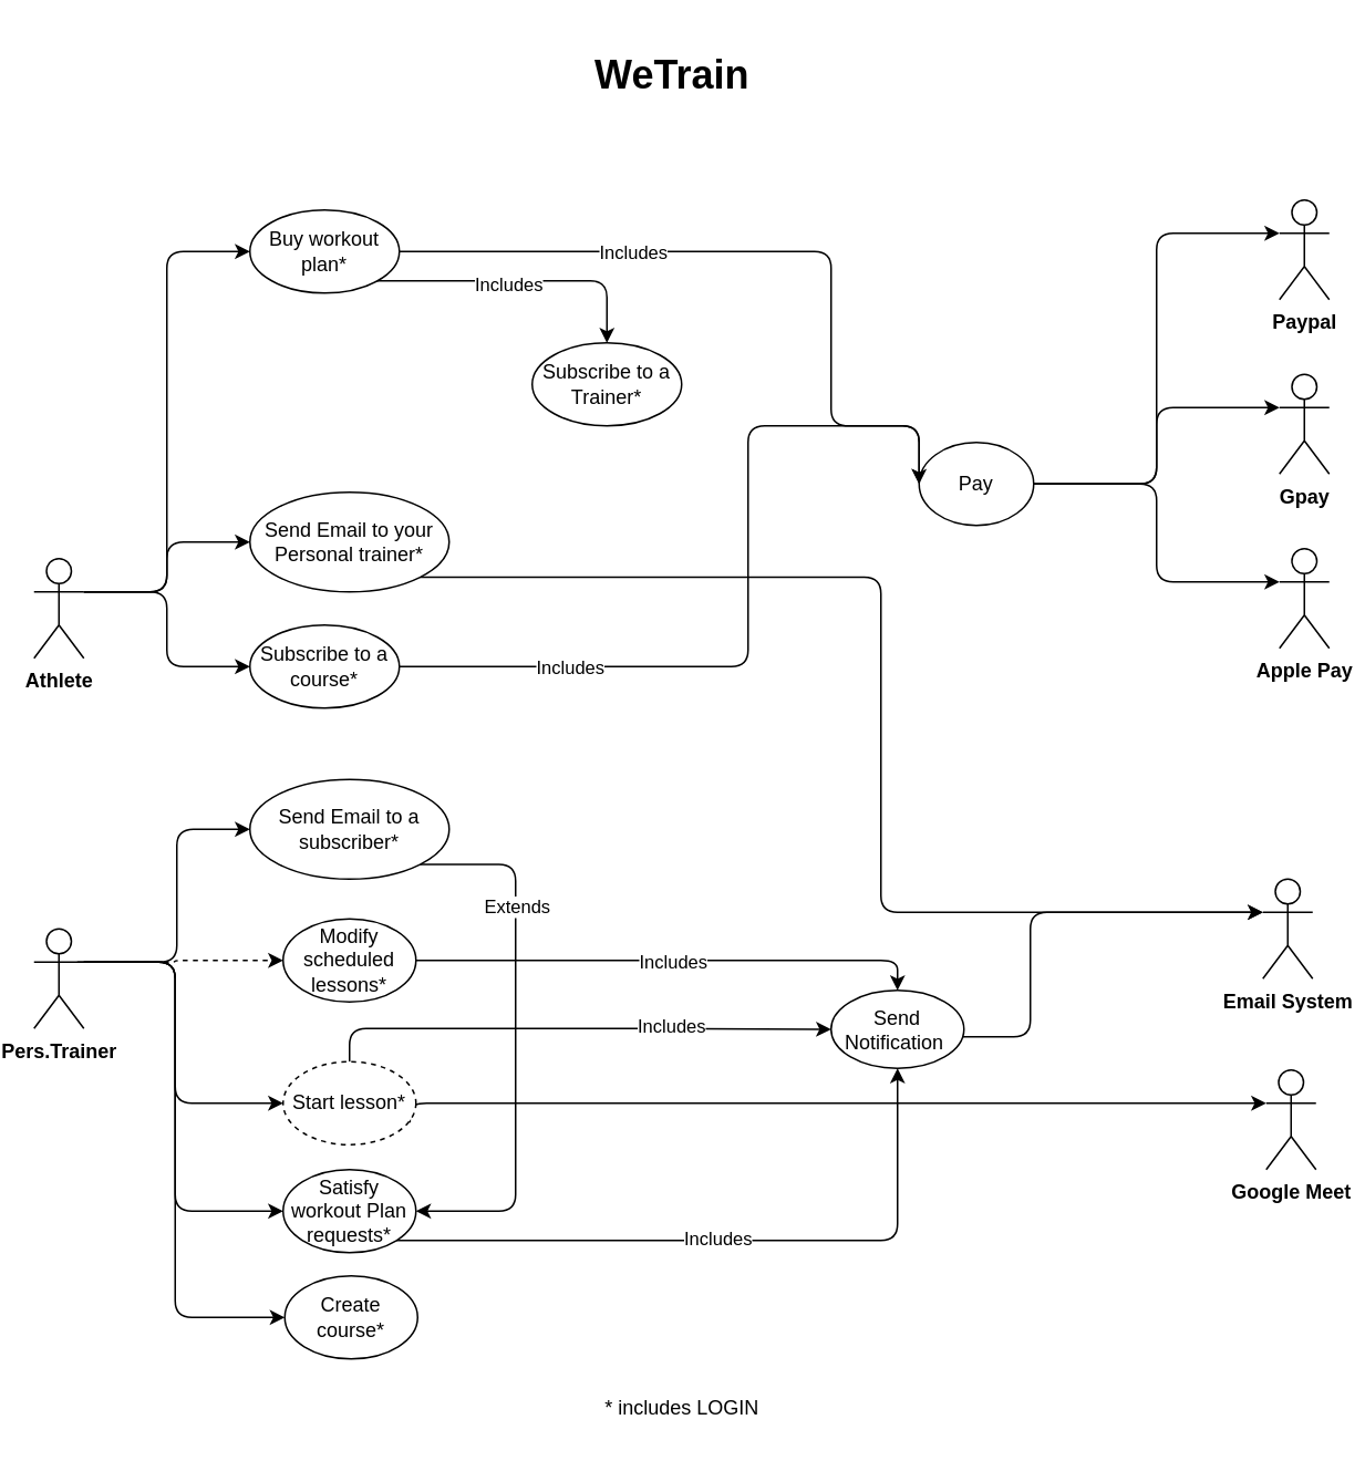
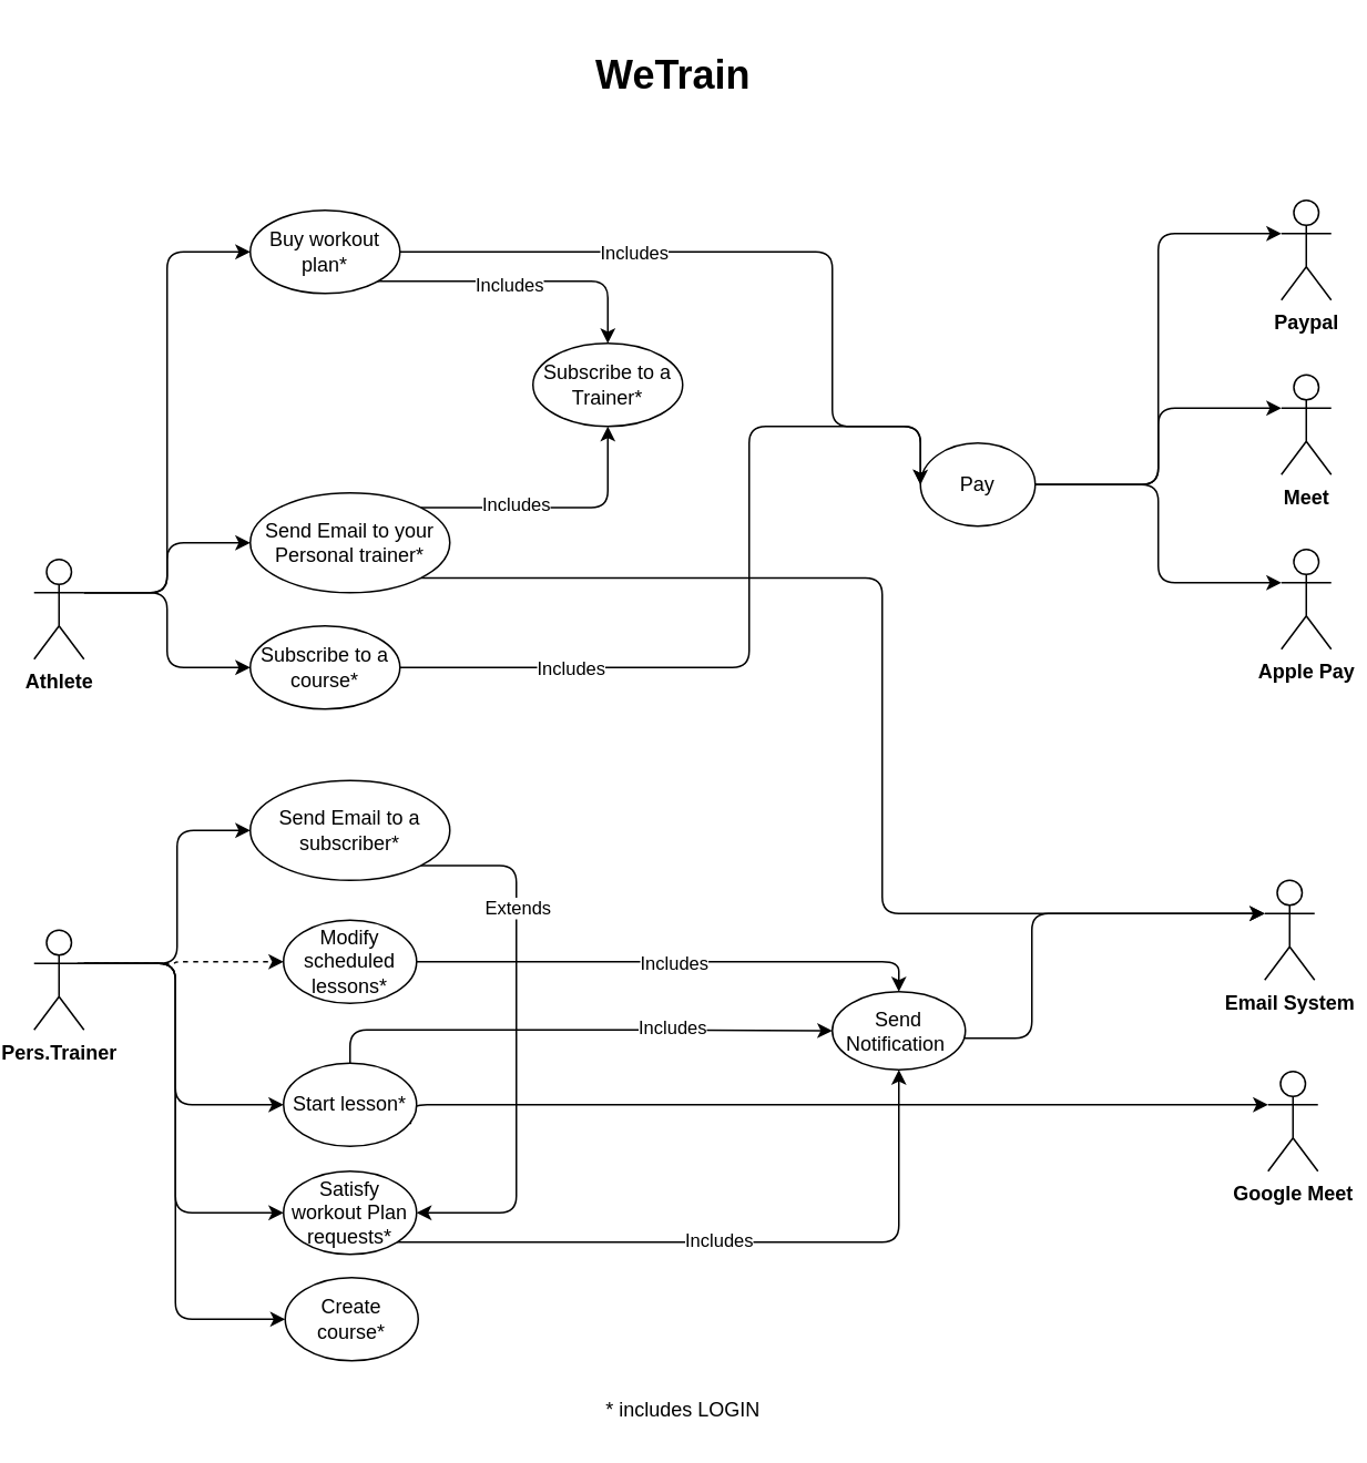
  <mxCell id="0" />
  <mxCell id="1" parent="0" />
  <mxCell id="2" style="edgeStyle=orthogonalEdgeStyle;rounded=1;orthogonalLoop=1;jettySize=auto;html=1;exitX=1;exitY=0.333;exitDx=0;exitDy=0;exitPerimeter=0;entryX=0;entryY=0.5;entryDx=0;entryDy=0;" parent="1" source="5" target="32" edge="1"><mxGeometry relative="1" as="geometry" /></mxCell>
  <mxCell id="3" style="edgeStyle=orthogonalEdgeStyle;rounded=1;orthogonalLoop=1;jettySize=auto;html=1;exitX=1;exitY=0.333;exitDx=0;exitDy=0;exitPerimeter=0;entryX=0;entryY=0.5;entryDx=0;entryDy=0;" parent="1" source="5" target="27" edge="1"><mxGeometry relative="1" as="geometry" /></mxCell>
  <mxCell id="4" style="edgeStyle=orthogonalEdgeStyle;rounded=1;orthogonalLoop=1;jettySize=auto;html=1;exitX=1;exitY=0.333;exitDx=0;exitDy=0;exitPerimeter=0;entryX=0;entryY=0.5;entryDx=0;entryDy=0;" parent="1" source="5" target="47" edge="1"><mxGeometry relative="1" as="geometry" /></mxCell>
  <mxCell id="5" value="&lt;b&gt;Athlete&lt;/b&gt;" style="shape=umlActor;verticalLabelPosition=bottom;verticalAlign=top;html=1;outlineConnect=0;rounded=1;" parent="1" vertex="1"><mxGeometry x="20" y="336" width="30" height="60" as="geometry" /></mxCell>
  <mxCell id="6" style="edgeStyle=orthogonalEdgeStyle;rounded=1;orthogonalLoop=1;jettySize=auto;html=1;exitX=1;exitY=0.333;exitDx=0;exitDy=0;exitPerimeter=0;entryX=0;entryY=0.5;entryDx=0;entryDy=0;entryPerimeter=0;dashed=1;" parent="1" source="11" target="18" edge="1"><mxGeometry relative="1" as="geometry"><mxPoint x="45" y="579" as="sourcePoint" /><mxPoint x="165" y="564" as="targetPoint" /><Array as="points"><mxPoint x="105" y="579" /><mxPoint x="105" y="578" /></Array></mxGeometry></mxCell>
  <mxCell id="7" style="edgeStyle=orthogonalEdgeStyle;rounded=1;orthogonalLoop=1;jettySize=auto;html=1;exitX=1;exitY=0.333;exitDx=0;exitDy=0;exitPerimeter=0;entryX=0;entryY=0.5;entryDx=0;entryDy=0;" parent="1" source="11" target="21" edge="1"><mxGeometry relative="1" as="geometry"><mxPoint x="45" y="579" as="sourcePoint" /><mxPoint x="170" y="664" as="targetPoint" /><Array as="points"><mxPoint x="105" y="579" /><mxPoint x="105" y="664" /></Array></mxGeometry></mxCell>
  <mxCell id="8" style="edgeStyle=orthogonalEdgeStyle;rounded=1;orthogonalLoop=1;jettySize=auto;html=1;entryX=0;entryY=0.5;entryDx=0;entryDy=0;exitX=1;exitY=0.333;exitDx=0;exitDy=0;exitPerimeter=0;" parent="1" source="11" target="35" edge="1"><mxGeometry relative="1" as="geometry"><mxPoint x="35" y="579" as="sourcePoint" /><mxPoint x="170" y="824" as="targetPoint" /><Array as="points"><mxPoint x="105" y="579" /><mxPoint x="105" y="729" /></Array></mxGeometry></mxCell>
  <mxCell id="9" style="edgeStyle=orthogonalEdgeStyle;rounded=1;orthogonalLoop=1;jettySize=auto;html=1;exitX=1;exitY=0.333;exitDx=0;exitDy=0;exitPerimeter=0;entryX=0;entryY=0.5;entryDx=0;entryDy=0;" parent="1" source="11" target="42" edge="1"><mxGeometry relative="1" as="geometry"><mxPoint x="34" y="579" as="sourcePoint" /><mxPoint x="169" y="864" as="targetPoint" /><Array as="points"><mxPoint x="105" y="579" /><mxPoint x="105" y="793" /></Array></mxGeometry></mxCell>
  <mxCell id="10" style="edgeStyle=orthogonalEdgeStyle;rounded=1;orthogonalLoop=1;jettySize=auto;html=1;exitX=1;exitY=0.333;exitDx=0;exitDy=0;exitPerimeter=0;entryX=0;entryY=0.5;entryDx=0;entryDy=0;" parent="1" target="51" edge="1"><mxGeometry relative="1" as="geometry"><mxPoint x="46" y="579" as="sourcePoint" /><mxPoint x="146" y="499" as="targetPoint" /><Array as="points"><mxPoint x="106" y="579" /><mxPoint x="106" y="499" /></Array></mxGeometry></mxCell>
  <mxCell id="11" value="&lt;b&gt;Pers.Trainer&lt;/b&gt;" style="shape=umlActor;verticalLabelPosition=bottom;verticalAlign=top;html=1;outlineConnect=0;rounded=1;" parent="1" vertex="1"><mxGeometry x="20" y="559" width="30" height="60" as="geometry" /></mxCell>
  <mxCell id="12" value="&lt;b&gt;Paypal&lt;/b&gt;" style="shape=umlActor;verticalLabelPosition=bottom;verticalAlign=top;html=1;outlineConnect=0;rounded=1;" parent="1" vertex="1"><mxGeometry x="770" y="120" width="30" height="60" as="geometry" /></mxCell>
- <mxCell id="13" value="&lt;b&gt;Gpay&lt;/b&gt;" style="shape=umlActor;verticalLabelPosition=bottom;verticalAlign=top;html=1;outlineConnect=0;rounded=1;" parent="1" vertex="1"><mxGeometry x="770" y="225" width="30" height="60" as="geometry" /></mxCell>
+ <mxCell id="13" value="&lt;b&gt;Meet&lt;/b&gt;" style="shape=umlActor;verticalLabelPosition=bottom;verticalAlign=top;html=1;outlineConnect=0;rounded=1;" parent="1" vertex="1"><mxGeometry x="770" y="225" width="30" height="60" as="geometry" /></mxCell>
  <mxCell id="14" value="&lt;h1&gt;WeTrain&lt;/h1&gt;" style="text;html=1;align=center;verticalAlign=middle;resizable=0;points=[];autosize=1;strokeColor=none;fillColor=none;rounded=1;" parent="1" vertex="1"><mxGeometry x="349" y="20" width="110" height="50" as="geometry" /></mxCell>
  <mxCell id="15" style="edgeStyle=orthogonalEdgeStyle;rounded=1;orthogonalLoop=1;jettySize=auto;html=1;exitX=0.955;exitY=0.732;exitDx=0;exitDy=0;entryX=0;entryY=0.333;entryDx=0;entryDy=0;entryPerimeter=0;exitPerimeter=0;" parent="1" source="21" target="41" edge="1"><mxGeometry relative="1" as="geometry"><Array as="points"><mxPoint x="246" y="664" /></Array></mxGeometry></mxCell>
  <mxCell id="16" style="edgeStyle=orthogonalEdgeStyle;rounded=1;orthogonalLoop=1;jettySize=auto;html=1;exitX=1;exitY=0.5;exitDx=0;exitDy=0;entryX=0.5;entryY=0;entryDx=0;entryDy=0;" parent="1" source="18" target="23" edge="1"><mxGeometry relative="1" as="geometry"><Array as="points"><mxPoint x="250" y="578" /><mxPoint x="540" y="578" /></Array></mxGeometry></mxCell>
  <mxCell id="17" value="Includes" style="edgeLabel;html=1;align=center;verticalAlign=middle;resizable=0;points=[];rounded=1;" parent="16" vertex="1" connectable="0"><mxGeometry x="0.023" y="-1" relative="1" as="geometry"><mxPoint x="-4" y="-1" as="offset" /></mxGeometry></mxCell>
  <mxCell id="18" value="Modify scheduled lessons*" style="ellipse;whiteSpace=wrap;html=1;rounded=1;" parent="1" vertex="1"><mxGeometry x="170" y="553" width="80" height="50" as="geometry" /></mxCell>
  <mxCell id="19" style="edgeStyle=orthogonalEdgeStyle;rounded=1;orthogonalLoop=1;jettySize=auto;html=1;exitX=0.5;exitY=0;exitDx=0;exitDy=0;entryX=0;entryY=0.5;entryDx=0;entryDy=0;" parent="1" source="21" target="23" edge="1"><mxGeometry relative="1" as="geometry" /></mxCell>
  <mxCell id="20" value="Includes" style="edgeLabel;html=1;align=center;verticalAlign=middle;resizable=0;points=[];rounded=1;" parent="19" vertex="1" connectable="0"><mxGeometry x="0.294" y="3" relative="1" as="geometry"><mxPoint x="13" y="1" as="offset" /></mxGeometry></mxCell>
- <mxCell id="21" value="Start lesson*" style="ellipse;whiteSpace=wrap;html=1;rounded=1;dashed=1;" parent="1" vertex="1"><mxGeometry x="170" y="639" width="80" height="50" as="geometry" /></mxCell>
+ <mxCell id="21" value="Start lesson*" style="ellipse;whiteSpace=wrap;html=1;rounded=1;" parent="1" vertex="1"><mxGeometry x="170" y="639" width="80" height="50" as="geometry" /></mxCell>
  <mxCell id="22" style="edgeStyle=orthogonalEdgeStyle;rounded=1;orthogonalLoop=1;jettySize=auto;html=1;entryX=0;entryY=0.333;entryDx=0;entryDy=0;entryPerimeter=0;" parent="1" source="23" target="44" edge="1"><mxGeometry relative="1" as="geometry"><Array as="points"><mxPoint x="620" y="624" /><mxPoint x="620" y="549" /></Array></mxGeometry></mxCell>
  <mxCell id="23" value="Send Notification&amp;nbsp;" style="ellipse;whiteSpace=wrap;html=1;rounded=1;" parent="1" vertex="1"><mxGeometry x="500" y="596" width="80" height="47" as="geometry" /></mxCell>
+ <mxCell id="24" style="edgeStyle=orthogonalEdgeStyle;rounded=1;orthogonalLoop=1;jettySize=auto;html=1;entryX=0.5;entryY=1;entryDx=0;entryDy=0;exitX=1;exitY=0;exitDx=0;exitDy=0;" parent="1" source="27" target="48" edge="1"><mxGeometry relative="1" as="geometry"><mxPoint x="470" y="226" as="targetPoint" /><Array as="points"><mxPoint x="365" y="305" /></Array></mxGeometry></mxCell>
+ <mxCell id="25" value="Includes" style="edgeLabel;html=1;align=center;verticalAlign=middle;resizable=0;points=[];rounded=1;" parent="24" vertex="1" connectable="0"><mxGeometry x="-0.612" y="1" relative="1" as="geometry"><mxPoint x="26" y="-1" as="offset" /></mxGeometry></mxCell>
  <mxCell id="26" style="edgeStyle=orthogonalEdgeStyle;rounded=1;orthogonalLoop=1;jettySize=auto;html=1;exitX=1;exitY=1;exitDx=0;exitDy=0;entryX=0;entryY=0.333;entryDx=0;entryDy=0;entryPerimeter=0;" parent="1" source="27" target="44" edge="1"><mxGeometry relative="1" as="geometry"><Array as="points"><mxPoint x="530" y="347" /><mxPoint x="530" y="549" /></Array></mxGeometry></mxCell>
  <mxCell id="27" value="Send Email to your Personal trainer*" style="ellipse;whiteSpace=wrap;html=1;rounded=1;" parent="1" vertex="1"><mxGeometry x="150" y="296" width="120" height="60" as="geometry" /></mxCell>
  <mxCell id="28" style="edgeStyle=orthogonalEdgeStyle;rounded=1;orthogonalLoop=1;jettySize=auto;html=1;exitX=1;exitY=0.5;exitDx=0;exitDy=0;entryX=0;entryY=0.5;entryDx=0;entryDy=0;" parent="1" source="32" target="39" edge="1"><mxGeometry relative="1" as="geometry"><Array as="points"><mxPoint x="500" y="151" /><mxPoint x="500" y="256" /></Array><mxPoint x="470" y="176" as="targetPoint" /></mxGeometry></mxCell>
  <mxCell id="29" value="Includes" style="edgeLabel;html=1;align=center;verticalAlign=middle;resizable=0;points=[];rounded=1;" parent="28" vertex="1" connectable="0"><mxGeometry x="-0.756" relative="1" as="geometry"><mxPoint x="85" as="offset" /></mxGeometry></mxCell>
  <mxCell id="30" style="edgeStyle=orthogonalEdgeStyle;rounded=1;orthogonalLoop=1;jettySize=auto;html=1;exitX=1;exitY=1;exitDx=0;exitDy=0;entryX=0.5;entryY=0;entryDx=0;entryDy=0;" parent="1" source="32" target="48" edge="1"><mxGeometry relative="1" as="geometry"><Array as="points"><mxPoint x="365" y="169" /></Array></mxGeometry></mxCell>
  <mxCell id="31" value="Includes" style="edgeLabel;html=1;align=center;verticalAlign=middle;resizable=0;points=[];rounded=1;" parent="30" vertex="1" connectable="0"><mxGeometry x="-0.103" y="-1" relative="1" as="geometry"><mxPoint y="1" as="offset" /></mxGeometry></mxCell>
  <mxCell id="32" value="Buy workout plan*" style="ellipse;whiteSpace=wrap;html=1;rounded=1;" parent="1" vertex="1"><mxGeometry x="150" y="126" width="90" height="50" as="geometry" /></mxCell>
  <mxCell id="33" style="edgeStyle=orthogonalEdgeStyle;rounded=1;orthogonalLoop=1;jettySize=auto;html=1;exitX=1;exitY=1;exitDx=0;exitDy=0;entryX=0.5;entryY=1;entryDx=0;entryDy=0;" parent="1" source="35" target="23" edge="1"><mxGeometry relative="1" as="geometry" /></mxCell>
  <mxCell id="34" value="Includes" style="edgeLabel;html=1;align=center;verticalAlign=middle;resizable=0;points=[];rounded=1;" parent="33" vertex="1" connectable="0"><mxGeometry x="-0.05" y="1" relative="1" as="geometry"><mxPoint as="offset" /></mxGeometry></mxCell>
  <mxCell id="35" value="Satisfy workout Plan requests*" style="ellipse;whiteSpace=wrap;html=1;rounded=1;" parent="1" vertex="1"><mxGeometry x="170" y="704" width="80" height="50" as="geometry" /></mxCell>
  <mxCell id="36" style="edgeStyle=orthogonalEdgeStyle;rounded=1;orthogonalLoop=1;jettySize=auto;html=1;exitX=1;exitY=0.5;exitDx=0;exitDy=0;entryX=0;entryY=0.333;entryDx=0;entryDy=0;entryPerimeter=0;" parent="1" source="39" target="12" edge="1"><mxGeometry relative="1" as="geometry" /></mxCell>
  <mxCell id="37" style="edgeStyle=orthogonalEdgeStyle;rounded=1;orthogonalLoop=1;jettySize=auto;html=1;exitX=1;exitY=0.5;exitDx=0;exitDy=0;entryX=0;entryY=0.333;entryDx=0;entryDy=0;entryPerimeter=0;" parent="1" source="39" target="13" edge="1"><mxGeometry relative="1" as="geometry" /></mxCell>
  <mxCell id="38" style="edgeStyle=orthogonalEdgeStyle;rounded=1;orthogonalLoop=1;jettySize=auto;html=1;exitX=1;exitY=0.5;exitDx=0;exitDy=0;entryX=0;entryY=0.333;entryDx=0;entryDy=0;entryPerimeter=0;" parent="1" source="39" target="40" edge="1"><mxGeometry relative="1" as="geometry" /></mxCell>
  <mxCell id="39" value="Pay" style="ellipse;whiteSpace=wrap;html=1;rounded=1;" parent="1" vertex="1"><mxGeometry x="553" y="266" width="69" height="50" as="geometry" /></mxCell>
  <mxCell id="40" value="&lt;b&gt;Apple Pay&lt;/b&gt;" style="shape=umlActor;verticalLabelPosition=bottom;verticalAlign=top;html=1;outlineConnect=0;rounded=1;" parent="1" vertex="1"><mxGeometry x="770" y="330" width="30" height="60" as="geometry" /></mxCell>
  <mxCell id="41" value="&lt;b&gt;Google Meet&lt;br&gt;&lt;/b&gt;" style="shape=umlActor;verticalLabelPosition=bottom;verticalAlign=top;html=1;outlineConnect=0;rounded=1;" parent="1" vertex="1"><mxGeometry x="762" y="644" width="30" height="60" as="geometry" /></mxCell>
  <mxCell id="42" value="Create course*" style="ellipse;whiteSpace=wrap;html=1;rounded=1;" parent="1" vertex="1"><mxGeometry x="171" y="768" width="80" height="50" as="geometry" /></mxCell>
  <mxCell id="43" value="* includes LOGIN" style="text;html=1;align=center;verticalAlign=middle;resizable=0;points=[];autosize=1;strokeColor=none;fillColor=none;rounded=1;" parent="1" vertex="1"><mxGeometry x="355" y="838" width="110" height="20" as="geometry" /></mxCell>
  <mxCell id="44" value="&lt;b&gt;Email System&lt;br&gt;&lt;/b&gt;" style="shape=umlActor;verticalLabelPosition=bottom;verticalAlign=top;html=1;outlineConnect=0;rounded=1;" parent="1" vertex="1"><mxGeometry x="760" y="529" width="30" height="60" as="geometry" /></mxCell>
  <mxCell id="45" style="edgeStyle=orthogonalEdgeStyle;rounded=1;orthogonalLoop=1;jettySize=auto;html=1;entryX=0;entryY=0.5;entryDx=0;entryDy=0;" parent="1" source="47" target="39" edge="1"><mxGeometry relative="1" as="geometry"><Array as="points"><mxPoint x="450" y="401" /><mxPoint x="450" y="256" /></Array></mxGeometry></mxCell>
  <mxCell id="46" value="Includes" style="edgeLabel;html=1;align=center;verticalAlign=middle;resizable=0;points=[];rounded=1;" parent="45" vertex="1" connectable="0"><mxGeometry x="-0.587" y="-3" relative="1" as="geometry"><mxPoint y="-3" as="offset" /></mxGeometry></mxCell>
  <mxCell id="47" value="Subscribe to a course*" style="ellipse;whiteSpace=wrap;html=1;rounded=1;" parent="1" vertex="1"><mxGeometry x="150" y="376" width="90" height="50" as="geometry" /></mxCell>
  <mxCell id="48" value="Subscribe to a Trainer*" style="ellipse;whiteSpace=wrap;html=1;rounded=1;" parent="1" vertex="1"><mxGeometry x="320" y="206" width="90" height="50" as="geometry" /></mxCell>
  <mxCell id="49" style="edgeStyle=orthogonalEdgeStyle;rounded=1;orthogonalLoop=1;jettySize=auto;html=1;exitX=1;exitY=1;exitDx=0;exitDy=0;entryX=1;entryY=0.5;entryDx=0;entryDy=0;" parent="1" source="51" target="35" edge="1"><mxGeometry relative="1" as="geometry"><Array as="points"><mxPoint x="310" y="520" /><mxPoint x="310" y="729" /></Array></mxGeometry></mxCell>
  <mxCell id="50" value="Extends" style="edgeLabel;html=1;align=center;verticalAlign=middle;resizable=0;points=[];rounded=1;" parent="49" vertex="1" connectable="0"><mxGeometry x="-0.493" relative="1" as="geometry"><mxPoint as="offset" /></mxGeometry></mxCell>
  <mxCell id="51" value="Send Email to a subscriber*" style="ellipse;whiteSpace=wrap;html=1;rounded=1;" parent="1" vertex="1"><mxGeometry x="150" y="469" width="120" height="60" as="geometry" /></mxCell>
